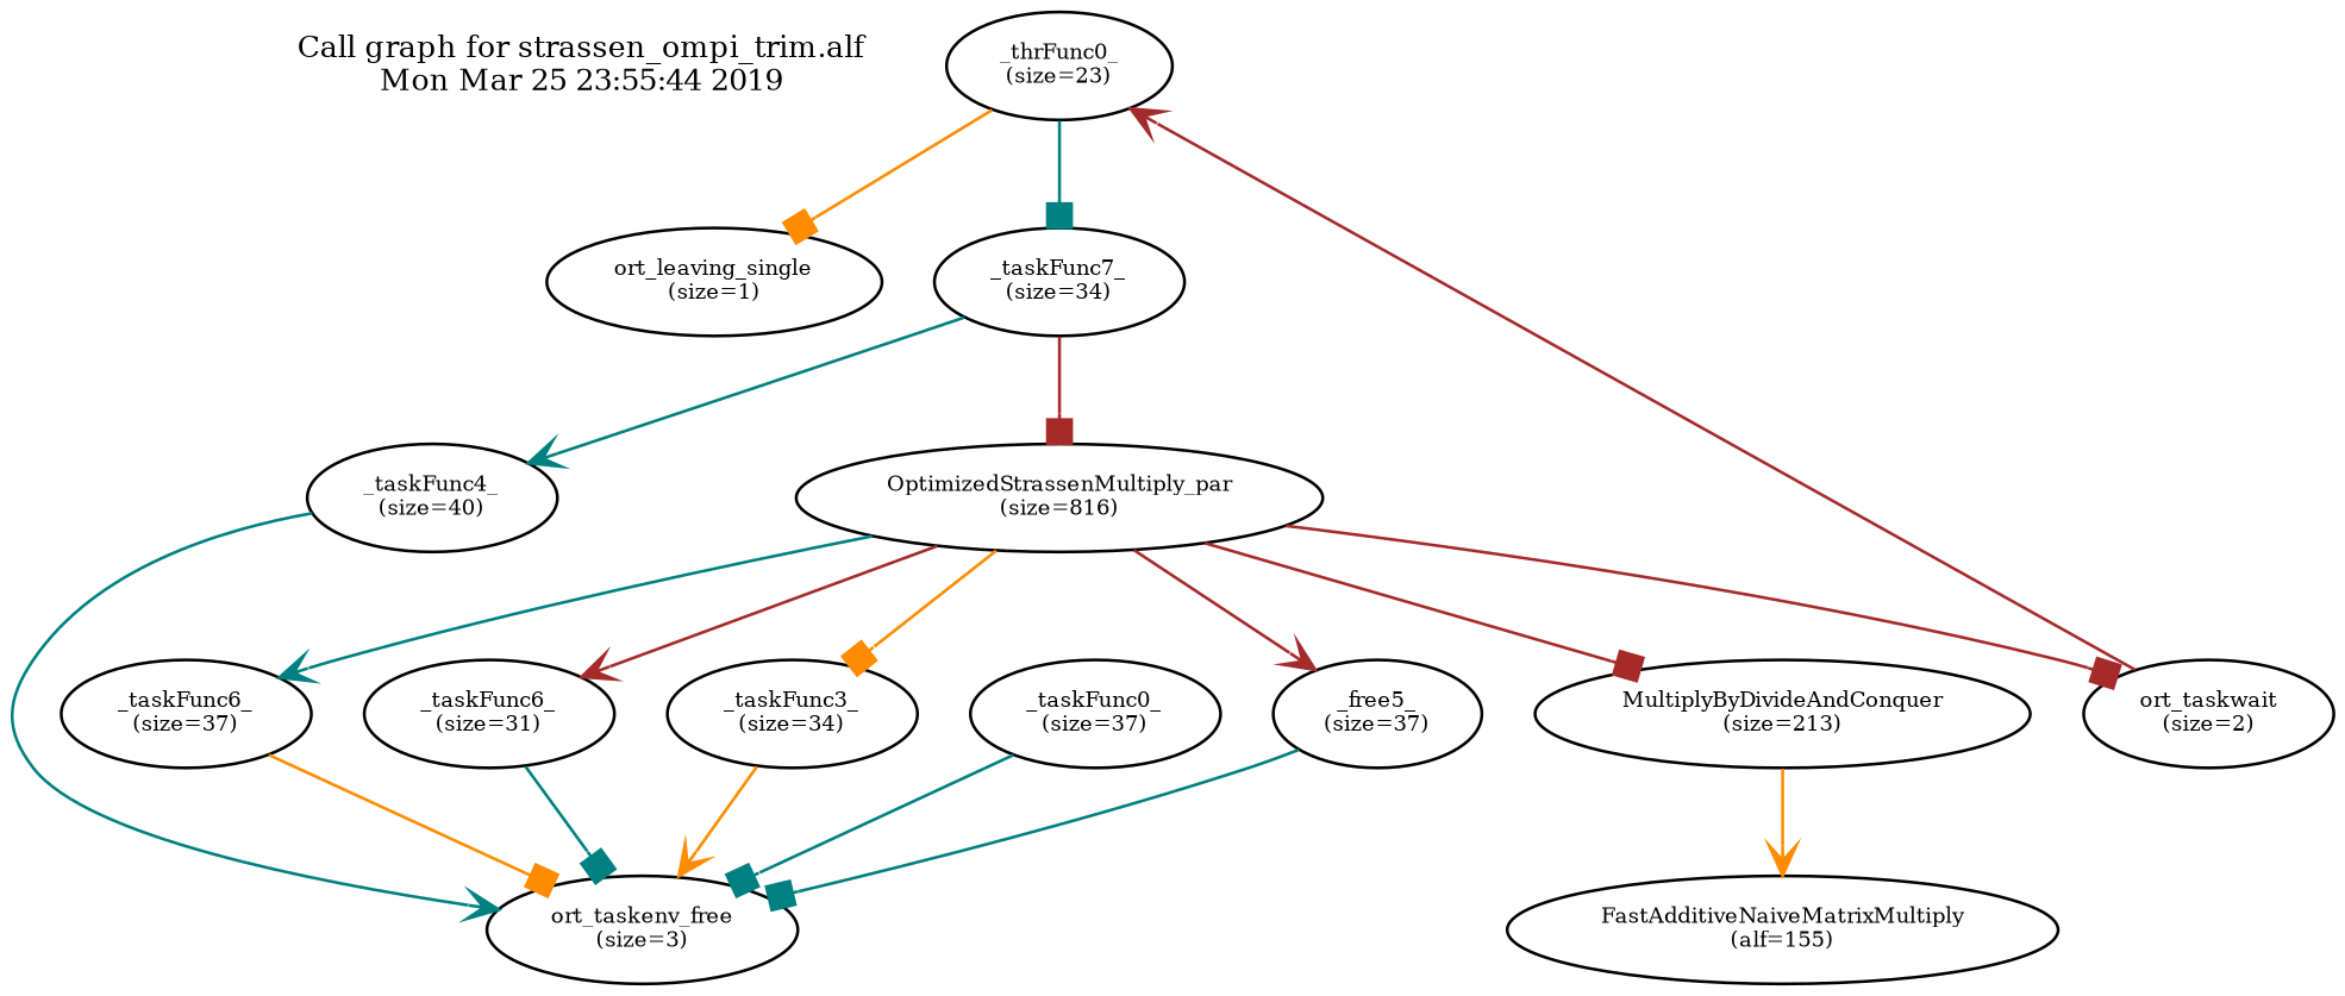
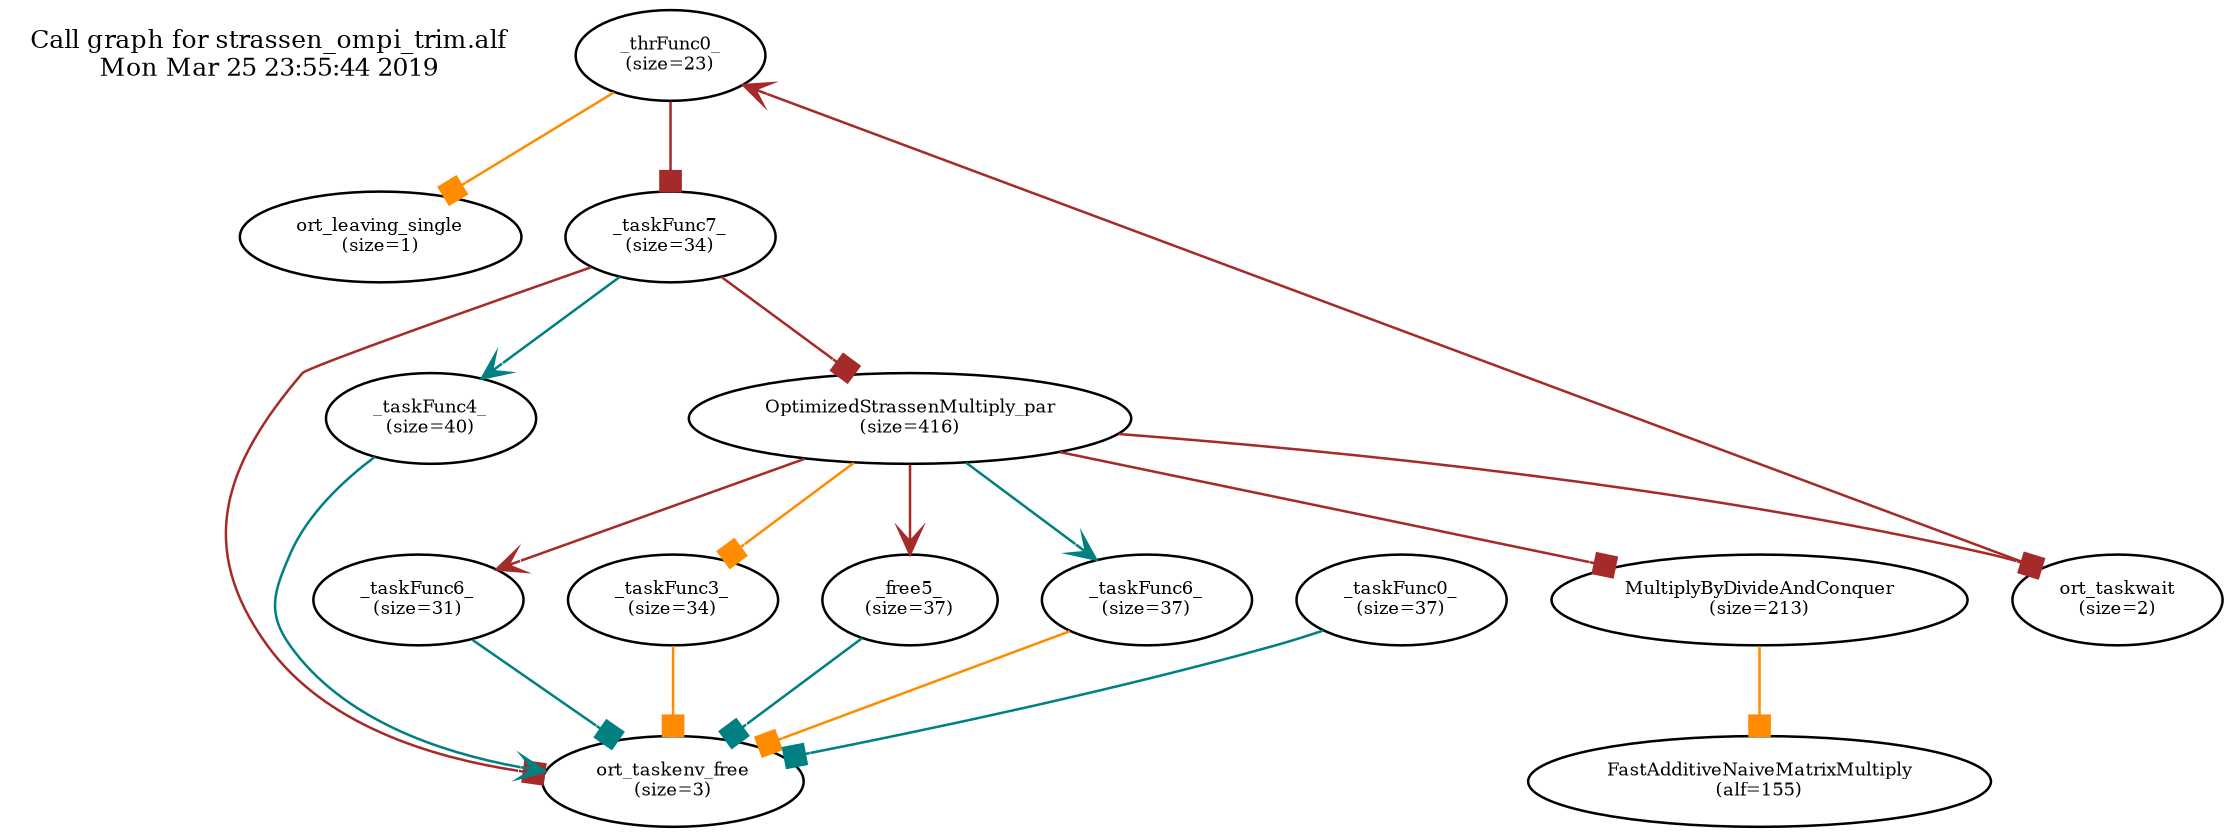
  digraph {
    rankdir=TB
    node [fontsize=7]
    edge [arrowhead=box color=teal]
    "Call graph for strassen_ompi_trim.alf\nMon Mar 25 23:55:44 2019" [fontsize=10 shape=plaintext]
    n2 [label="_thrFunc0_\n(size=23)"]
    n3 [label="ort_leaving_single\n(size=1)"]
    n4 [label="_taskFunc7_\n(size=34)"]
    n5 [label="ort_taskenv_free\n(size=3)"]
-   n6 [label="OptimizedStrassenMultiply_par\n(size=816)"]
+   n6 [label="OptimizedStrassenMultiply_par\n(size=416)"]
    n7 [label="_taskFunc4_\n(size=40)"]
    n8 [label="ort_taskwait\n(size=2)"]
    n9 [label="MultiplyByDivideAndConquer\n(size=213)"]
    n10 [label="_taskFunc6_\n(size=31)"]
    n11 [label="_taskFunc3_\n(size=34)"]
    n12 [label="_free5_\n(size=37)"]
    n13 [label="_taskFunc6_\n(size=37)"]
    n14 [label="FastAdditiveNaiveMatrixMultiply\n(alf=155)"]
    n15 [label="_taskFunc0_\n(size=37)"]
    subgraph sub_1 {
      "Call graph for strassen_ompi_trim.alf\nMon Mar 25 23:55:44 2019"
    }
    n2 -> n3 [color=darkorange]
-   n2 -> n4
+   n2 -> n4 [color=brown]
+   n4 -> n5 [color=brown]
    n4 -> n6 [color=brown]
    n4 -> n7 [arrowhead=vee]
    n6 -> n8 [color=brown]
    n6 -> n9 [color=brown]
    n6 -> n10 [arrowhead=vee color=brown]
    n6 -> n11 [color=darkorange]
    n6 -> n12 [arrowhead=vee color=brown]
    n6 -> n13 [arrowhead=vee]
    n7 -> n5 [arrowhead=vee]
    n8 -> n2 [arrowhead=vee color=brown]
-   n9 -> n14 [arrowhead=vee color=darkorange]
+   n9 -> n14 [color=darkorange]
    n10 -> n5
-   n11 -> n5 [arrowhead=vee color=darkorange]
+   n11 -> n5 [color=darkorange]
    n12 -> n5
    n13 -> n5 [color=darkorange]
    n15 -> n5
  }
